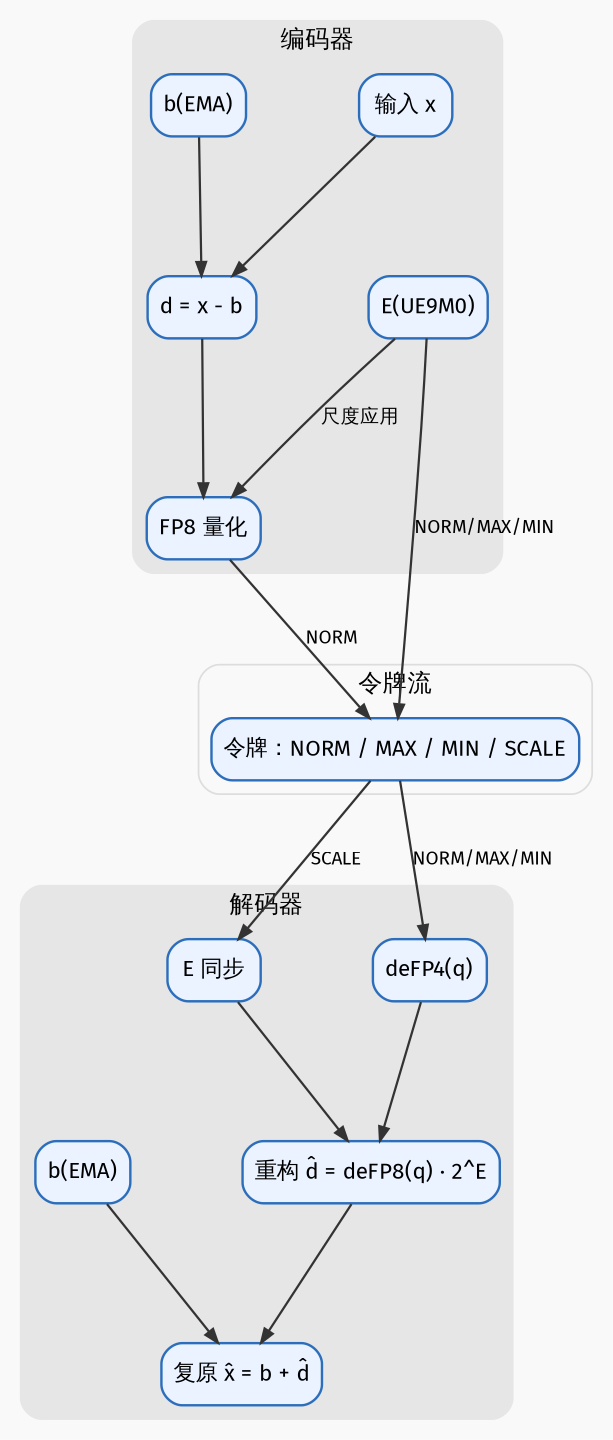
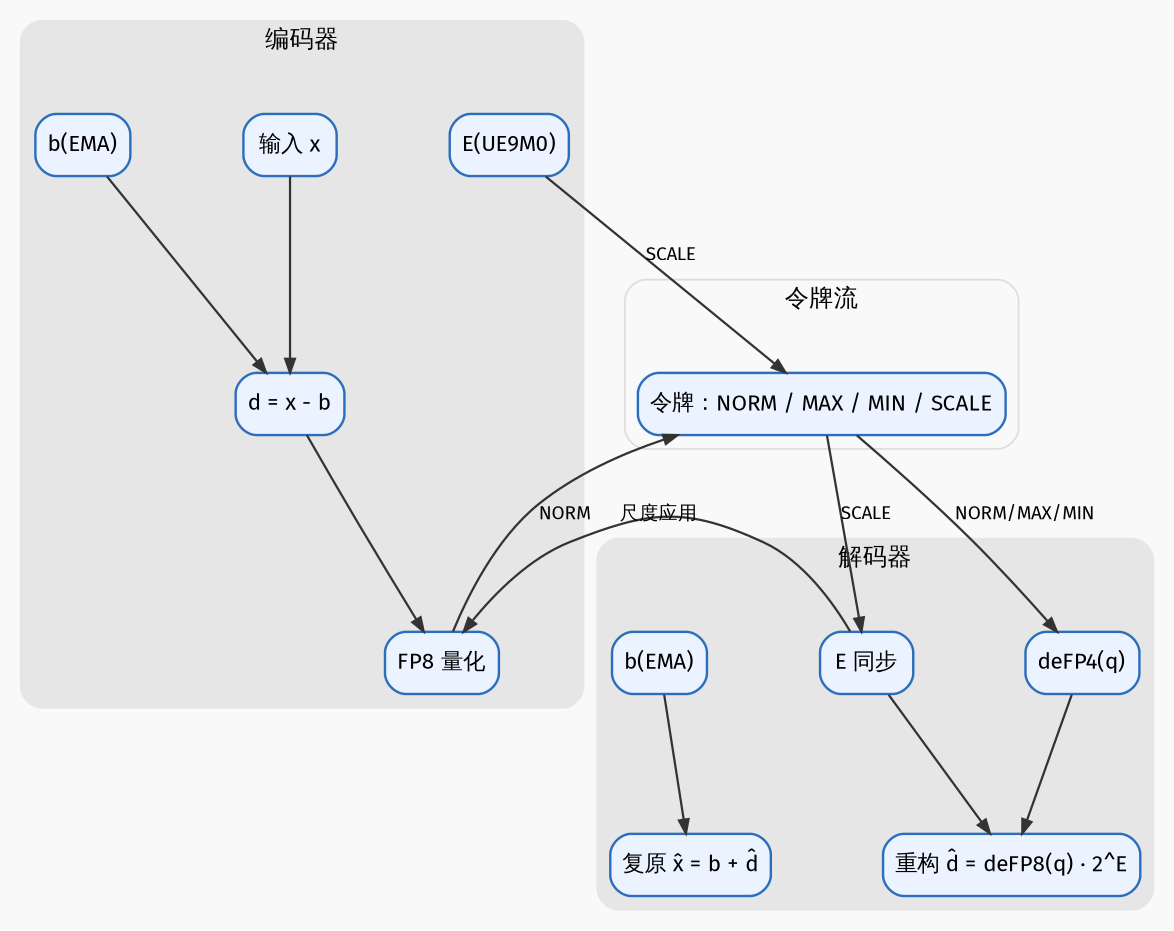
  digraph {
    bgcolor="#F9F9F9"
    fontname="Fira Sans"
    nodesep=0.9
    rankdir=TB
    ranksep=1.1
    node [color="#2C6EBB" fillcolor="#EAF3FF" fontname="Fira Sans" fontsize=13 margin="0.10,0.06" penwidth=1.4 shape=box style="rounded,filled"]
    edge [arrowsize=0.8 color="#333333" fontname="Fira Sans" fontsize=11 penwidth=1.3]
    n1 [label="输入 x"]
    n2 [label="b(EMA)"]
    n3 [label="d = x - b"]
    n4 [label="FP8 量化"]
    n5 [label="E(UE9M0)"]
    n6 [label="令牌：NORM / MAX / MIN / SCALE"]
    n7 [label="E 同步"]
    n8 [label="deFP4(q)"]
    n9 [label="重构 d̂ = deFP8(q) · 2^E"]
    n10 [label="b(EMA)"]
    n11 [label="复原 x̂ = b + d̂"]
    subgraph cluster_1 {
      color="#E6E6E6"
      fontcolor="#444"
      label="编码器"
      style="filled,rounded"
      n1
      n2
      n3
      n4
      n5
    }
    subgraph cluster_2 {
      color="#DDDDDD"
      fontcolor="#444"
      label="令牌流"
      style=rounded
      n6
    }
    subgraph cluster_3 {
      color="#E6E6E6"
      fontcolor="#444"
      label="解码器"
      style="filled,rounded"
      n7
      n8
      n9
      n10
      n11
    }
    n1 -> n3
    n2 -> n3
    n3 -> n4
    n4 -> n6 [label=NORM]
-   n5 -> n4 [label="尺度应用"]
-   n5 -> n6 [label="NORM/MAX/MIN"]
+   n7 -> n4 [label="尺度应用"]
+   n5 -> n6 [label=SCALE]
    n6 -> n7 [label=SCALE]
    n6 -> n8 [label="NORM/MAX/MIN"]
    n7 -> n9
    n8 -> n9
-   n9 -> n11
    n10 -> n11
  }
